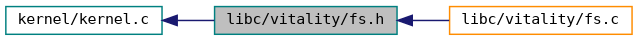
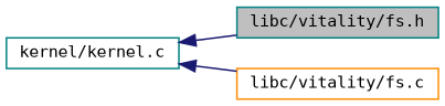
  digraph {
    fontname="DejaVu Sans Mono"
    rankdir=LR
    node [color=teal fillcolor=white fontname="DejaVu Sans Mono" fontsize=10 shape=record style=filled]
    edge [color=midnightblue dir=back fontname="DejaVu Sans Mono" fontsize=10 labelfontname=Helvetica labelfontsize=10 style=solid]
    n1 [fillcolor=grey75 fontcolor=black height=0.2 label="libc/vitality/fs.h" width=0.4]
    n2 [color=darkorange height=0.2 label="libc/vitality/fs.c" width=0.4]
    n3 [height=0.2 label="kernel/kernel.c" width=0.4]
-   n1 -> n2
+   n3 -> n2
    n3 -> n1
  }
